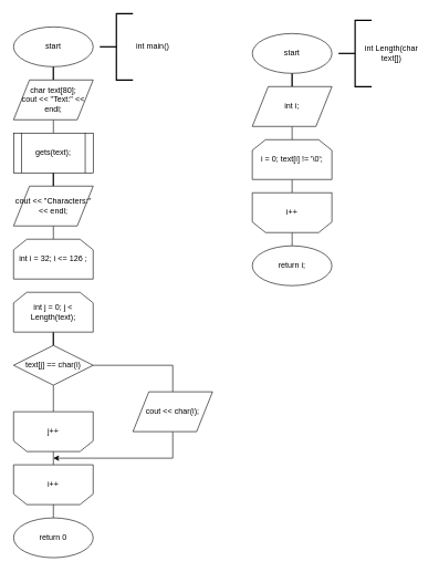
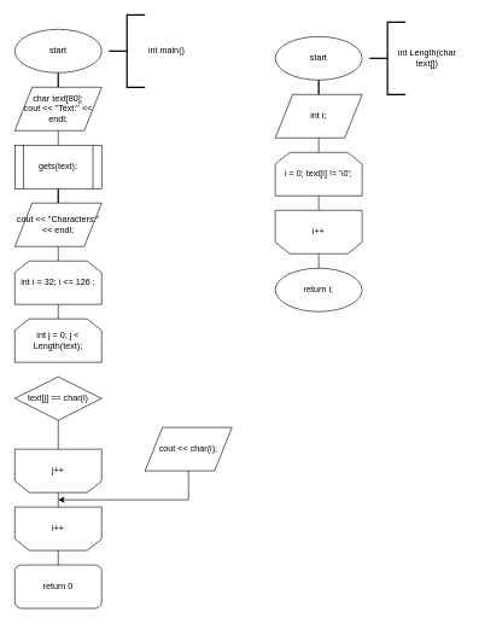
  <mxCell id="0" />
  <mxCell id="1" parent="0" />
  <mxCell id="2" style="edgeStyle=orthogonalEdgeStyle;rounded=0;orthogonalLoop=1;jettySize=auto;html=1;exitX=0.5;exitY=1;exitDx=0;exitDy=0;endArrow=none;endFill=0;" parent="1" source="3" target="7" edge="1"><mxGeometry relative="1" as="geometry" /></mxCell>
  <mxCell id="3" value="start" style="ellipse;whiteSpace=wrap;html=1;" parent="1" vertex="1"><mxGeometry x="20" y="40" width="120" height="60" as="geometry" /></mxCell>
  <mxCell id="4" value="" style="strokeWidth=2;html=1;shape=mxgraph.flowchart.annotation_2;align=left;labelPosition=right;pointerEvents=1;" parent="1" vertex="1"><mxGeometry x="150" y="20" width="50" height="100" as="geometry" /></mxCell>
  <mxCell id="5" value="int main()" style="text;html=1;strokeColor=none;fillColor=none;align=center;verticalAlign=middle;whiteSpace=wrap;rounded=0;" parent="1" vertex="1"><mxGeometry x="180" y="20" width="100" height="100" as="geometry" /></mxCell>
  <mxCell id="6" style="edgeStyle=orthogonalEdgeStyle;rounded=0;orthogonalLoop=1;jettySize=auto;html=1;exitX=0.5;exitY=1;exitDx=0;exitDy=0;entryX=0.5;entryY=0;entryDx=0;entryDy=0;endArrow=none;endFill=0;" parent="1" source="7" target="9" edge="1"><mxGeometry relative="1" as="geometry" /></mxCell>
  <mxCell id="7" value="&lt;div&gt;char text[80];&lt;/div&gt;&lt;div&gt;cout &amp;lt;&amp;lt; &quot;Text:&quot; &amp;lt;&amp;lt; endl;&lt;/div&gt;" style="shape=parallelogram;perimeter=parallelogramPerimeter;whiteSpace=wrap;html=1;" parent="1" vertex="1"><mxGeometry x="20" y="120" width="120" height="60" as="geometry" /></mxCell>
  <mxCell id="8" style="edgeStyle=orthogonalEdgeStyle;rounded=0;orthogonalLoop=1;jettySize=auto;html=1;exitX=0.5;exitY=1;exitDx=0;exitDy=0;endArrow=none;endFill=0;" parent="1" source="9" target="11" edge="1"><mxGeometry relative="1" as="geometry" /></mxCell>
  <mxCell id="9" value="gets(text);" style="shape=process;whiteSpace=wrap;html=1;backgroundOutline=1;" parent="1" vertex="1"><mxGeometry x="20" y="200" width="120" height="60" as="geometry" /></mxCell>
  <mxCell id="10" style="edgeStyle=orthogonalEdgeStyle;rounded=0;orthogonalLoop=1;jettySize=auto;html=1;exitX=0.5;exitY=1;exitDx=0;exitDy=0;entryX=0.5;entryY=0;entryDx=0;entryDy=0;endArrow=none;endFill=0;" parent="1" source="11" target="13" edge="1"><mxGeometry relative="1" as="geometry" /></mxCell>
  <mxCell id="11" value="cout &amp;lt;&amp;lt; &quot;Characters:&quot; &amp;lt;&amp;lt; endl;" style="shape=parallelogram;perimeter=parallelogramPerimeter;whiteSpace=wrap;html=1;" parent="1" vertex="1"><mxGeometry x="20" y="280" width="120" height="60" as="geometry" /></mxCell>
+ <mxCell id="12" style="edgeStyle=orthogonalEdgeStyle;rounded=0;orthogonalLoop=1;jettySize=auto;html=1;exitX=0.5;exitY=1;exitDx=0;exitDy=0;entryX=0.5;entryY=0;entryDx=0;entryDy=0;endArrow=none;endFill=0;" parent="1" source="13" target="15" edge="1"><mxGeometry relative="1" as="geometry" /></mxCell>
  <mxCell id="13" value="int i = 32; i &amp;lt;= 126 ;" style="shape=loopLimit;whiteSpace=wrap;html=1;" parent="1" vertex="1"><mxGeometry x="20" y="360" width="120" height="60" as="geometry" /></mxCell>
- <mxCell id="14" style="edgeStyle=orthogonalEdgeStyle;rounded=0;orthogonalLoop=1;jettySize=auto;html=1;exitX=0.5;exitY=1;exitDx=0;exitDy=0;endArrow=none;endFill=0;" parent="1" source="15" target="18" edge="1"><mxGeometry relative="1" as="geometry" /></mxCell>
  <mxCell id="15" value="int j = 0; j &amp;lt; Length(text);" style="shape=loopLimit;whiteSpace=wrap;html=1;" parent="1" vertex="1"><mxGeometry x="20" y="440" width="120" height="60" as="geometry" /></mxCell>
- <mxCell id="16" style="edgeStyle=orthogonalEdgeStyle;rounded=0;orthogonalLoop=1;jettySize=auto;html=1;exitX=1;exitY=0.5;exitDx=0;exitDy=0;entryX=0.5;entryY=0;entryDx=0;entryDy=0;endArrow=none;endFill=0;" parent="1" source="18" target="20" edge="1"><mxGeometry relative="1" as="geometry" /></mxCell>
  <mxCell id="17" style="edgeStyle=orthogonalEdgeStyle;rounded=0;orthogonalLoop=1;jettySize=auto;html=1;exitX=0.5;exitY=1;exitDx=0;exitDy=0;entryX=0.5;entryY=1;entryDx=0;entryDy=0;endArrow=none;endFill=0;" parent="1" source="18" target="22" edge="1"><mxGeometry relative="1" as="geometry" /></mxCell>
  <mxCell id="18" value="text[j] == char(i)" style="rhombus;whiteSpace=wrap;html=1;" parent="1" vertex="1"><mxGeometry x="20" y="520" width="120" height="60" as="geometry" /></mxCell>
  <mxCell id="19" style="edgeStyle=orthogonalEdgeStyle;rounded=0;orthogonalLoop=1;jettySize=auto;html=1;exitX=0.5;exitY=1;exitDx=0;exitDy=0;endArrow=classic;endFill=1;" parent="1" source="20" edge="1"><mxGeometry relative="1" as="geometry"><mxPoint x="80" y="690" as="targetPoint" /><Array as="points"><mxPoint x="260" y="690" /><mxPoint x="80" y="690" /></Array></mxGeometry></mxCell>
  <mxCell id="20" value="cout &amp;lt;&amp;lt; char(i);" style="shape=parallelogram;perimeter=parallelogramPerimeter;whiteSpace=wrap;html=1;" parent="1" vertex="1"><mxGeometry x="200" y="590" width="120" height="60" as="geometry" /></mxCell>
  <mxCell id="21" style="edgeStyle=orthogonalEdgeStyle;rounded=0;orthogonalLoop=1;jettySize=auto;html=1;exitX=0.5;exitY=0;exitDx=0;exitDy=0;entryX=0.5;entryY=1;entryDx=0;entryDy=0;endArrow=none;endFill=0;" parent="1" source="22" target="24" edge="1"><mxGeometry relative="1" as="geometry" /></mxCell>
  <mxCell id="22" value="j++" style="shape=loopLimit;whiteSpace=wrap;html=1;direction=west;" parent="1" vertex="1"><mxGeometry x="20" y="620" width="120" height="60" as="geometry" /></mxCell>
  <mxCell id="23" style="edgeStyle=orthogonalEdgeStyle;rounded=0;orthogonalLoop=1;jettySize=auto;html=1;exitX=0.5;exitY=0;exitDx=0;exitDy=0;entryX=0.5;entryY=0;entryDx=0;entryDy=0;endArrow=none;endFill=0;" parent="1" source="24" target="25" edge="1"><mxGeometry relative="1" as="geometry" /></mxCell>
  <mxCell id="24" value="i++" style="shape=loopLimit;whiteSpace=wrap;html=1;direction=west;" parent="1" vertex="1"><mxGeometry x="20" y="700" width="120" height="60" as="geometry" /></mxCell>
- <mxCell id="25" value="return 0" style="ellipse;whiteSpace=wrap;html=1;" parent="1" vertex="1"><mxGeometry x="20" y="780" width="120" height="60" as="geometry" /></mxCell>
+ <mxCell id="25" value="return 0" style="whiteSpace=wrap;html=1;rounded=1;" parent="1" vertex="1"><mxGeometry x="20" y="780" width="120" height="60" as="geometry" /></mxCell>
  <mxCell id="26" style="edgeStyle=orthogonalEdgeStyle;rounded=0;orthogonalLoop=1;jettySize=auto;html=1;exitX=0.5;exitY=1;exitDx=0;exitDy=0;endArrow=none;endFill=0;" parent="1" source="27" target="31" edge="1"><mxGeometry relative="1" as="geometry" /></mxCell>
  <mxCell id="27" value="start" style="ellipse;whiteSpace=wrap;html=1;" parent="1" vertex="1"><mxGeometry x="380" y="50" width="120" height="60" as="geometry" /></mxCell>
  <mxCell id="28" value="" style="strokeWidth=2;html=1;shape=mxgraph.flowchart.annotation_2;align=left;labelPosition=right;pointerEvents=1;" parent="1" vertex="1"><mxGeometry x="510" y="30" width="50" height="100" as="geometry" /></mxCell>
  <mxCell id="29" value="int Length(char text[])" style="text;html=1;strokeColor=none;fillColor=none;align=center;verticalAlign=middle;whiteSpace=wrap;rounded=0;" parent="1" vertex="1"><mxGeometry x="540" y="30" width="100" height="100" as="geometry" /></mxCell>
  <mxCell id="30" style="edgeStyle=orthogonalEdgeStyle;rounded=0;orthogonalLoop=1;jettySize=auto;html=1;exitX=0.5;exitY=1;exitDx=0;exitDy=0;entryX=0.5;entryY=0;entryDx=0;entryDy=0;endArrow=none;endFill=0;" parent="1" source="31" target="33" edge="1"><mxGeometry relative="1" as="geometry" /></mxCell>
  <mxCell id="31" value="int i;" style="shape=parallelogram;perimeter=parallelogramPerimeter;whiteSpace=wrap;html=1;" parent="1" vertex="1"><mxGeometry x="380" y="130" width="120" height="60" as="geometry" /></mxCell>
  <mxCell id="32" style="edgeStyle=orthogonalEdgeStyle;rounded=0;orthogonalLoop=1;jettySize=auto;html=1;exitX=0.5;exitY=1;exitDx=0;exitDy=0;entryX=0.5;entryY=1;entryDx=0;entryDy=0;endArrow=none;endFill=0;" parent="1" source="33" target="35" edge="1"><mxGeometry relative="1" as="geometry" /></mxCell>
  <mxCell id="33" value="i = 0; text[i] != '\0';" style="shape=loopLimit;whiteSpace=wrap;html=1;" parent="1" vertex="1"><mxGeometry x="380" y="210" width="120" height="60" as="geometry" /></mxCell>
  <mxCell id="34" style="edgeStyle=orthogonalEdgeStyle;rounded=0;orthogonalLoop=1;jettySize=auto;html=1;exitX=0.5;exitY=0;exitDx=0;exitDy=0;entryX=0.5;entryY=0;entryDx=0;entryDy=0;endArrow=none;endFill=0;" parent="1" source="35" target="36" edge="1"><mxGeometry relative="1" as="geometry" /></mxCell>
  <mxCell id="35" value="i++" style="shape=loopLimit;whiteSpace=wrap;html=1;direction=west;" parent="1" vertex="1"><mxGeometry x="380" y="290" width="120" height="60" as="geometry" /></mxCell>
  <mxCell id="36" value="return i;" style="ellipse;whiteSpace=wrap;html=1;" parent="1" vertex="1"><mxGeometry x="380" y="370" width="120" height="60" as="geometry" /></mxCell>
